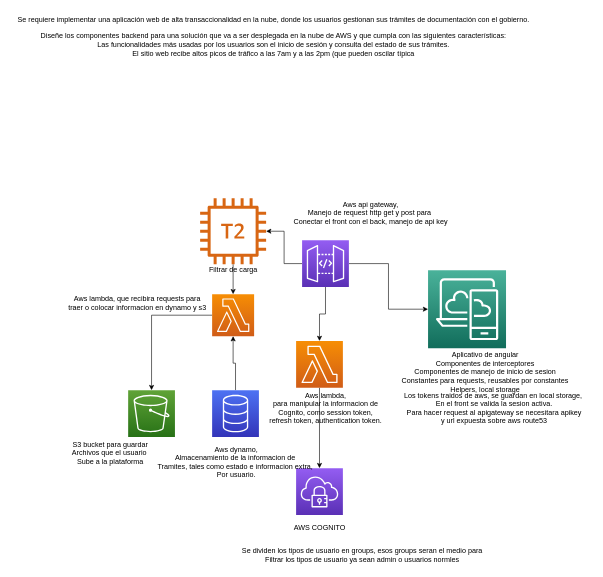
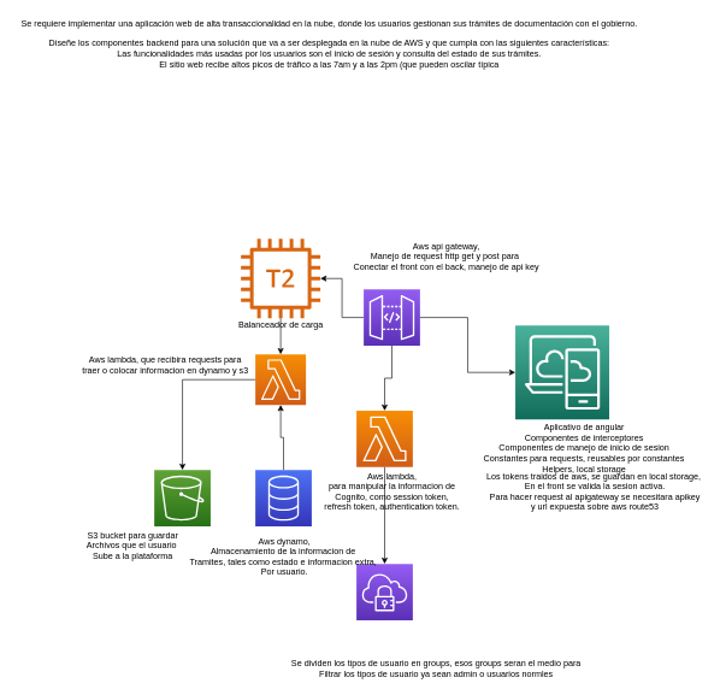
  <mxCell id="0" />
  <mxCell id="1" parent="0" />
  <mxCell id="2" value="&lt;div&gt;Se requiere implementar una aplicación web de alta transaccionalidad en la nube, donde los usuarios gestionan sus trámites de documentación con el gobierno.&lt;/div&gt;&lt;div&gt;&lt;br&gt;&lt;/div&gt;&lt;div&gt;Diseñe los componentes backend para una solución que va a ser desplegada en la nube de AWS y que cumpla con las siguientes características:&lt;/div&gt;&lt;div&gt;Las funcionalidades más usadas por los usuarios son el inicio de sesión y consulta del estado de sus trámites.&lt;/div&gt;&lt;div&gt;El sitio web recibe altos picos de tráfico a las 7am y a las 2pm (que pueden oscilar típica&lt;/div&gt;" style="text;html=1;resizable=0;autosize=1;align=center;verticalAlign=middle;points=[];fillColor=none;strokeColor=none;rounded=0;" vertex="1" parent="1"><mxGeometry x="20" y="20" width="870" height="80" as="geometry" /></mxCell>
  <mxCell id="3" style="edgeStyle=orthogonalEdgeStyle;rounded=0;orthogonalLoop=1;jettySize=auto;html=1;" edge="1" parent="1" source="4" target="14"><mxGeometry relative="1" as="geometry" /></mxCell>
  <mxCell id="4" value="" style="outlineConnect=0;fontColor=#232F3E;gradientColor=#F78E04;gradientDirection=north;fillColor=#D05C17;strokeColor=#ffffff;dashed=0;verticalLabelPosition=bottom;verticalAlign=top;align=center;html=1;fontSize=12;fontStyle=0;aspect=fixed;shape=mxgraph.aws4.resourceIcon;resIcon=mxgraph.aws4.lambda;" vertex="1" parent="1"><mxGeometry x="353" y="490" width="70" height="70" as="geometry" /></mxCell>
  <mxCell id="5" value="" style="edgeStyle=orthogonalEdgeStyle;rounded=0;orthogonalLoop=1;jettySize=auto;html=1;" edge="1" parent="1" source="8" target="11"><mxGeometry relative="1" as="geometry" /></mxCell>
  <mxCell id="6" value="" style="edgeStyle=orthogonalEdgeStyle;rounded=0;orthogonalLoop=1;jettySize=auto;html=1;" edge="1" parent="1" source="8" target="13"><mxGeometry relative="1" as="geometry" /></mxCell>
  <mxCell id="7" style="edgeStyle=orthogonalEdgeStyle;rounded=0;orthogonalLoop=1;jettySize=auto;html=1;" edge="1" parent="1" source="8" target="17"><mxGeometry relative="1" as="geometry" /></mxCell>
  <mxCell id="8" value="" style="outlineConnect=0;fontColor=#232F3E;gradientColor=#945DF2;gradientDirection=north;fillColor=#5A30B5;strokeColor=#ffffff;dashed=0;verticalLabelPosition=bottom;verticalAlign=top;align=center;html=1;fontSize=12;fontStyle=0;aspect=fixed;shape=mxgraph.aws4.resourceIcon;resIcon=mxgraph.aws4.api_gateway;" vertex="1" parent="1"><mxGeometry x="503" y="400" width="78" height="78" as="geometry" /></mxCell>
  <mxCell id="9" value="" style="edgeStyle=orthogonalEdgeStyle;rounded=0;orthogonalLoop=1;jettySize=auto;html=1;" edge="1" parent="1" source="10" target="4"><mxGeometry relative="1" as="geometry" /></mxCell>
  <mxCell id="10" value="" style="outlineConnect=0;fontColor=#232F3E;gradientColor=#4D72F3;gradientDirection=north;fillColor=#3334B9;strokeColor=#ffffff;dashed=0;verticalLabelPosition=bottom;verticalAlign=top;align=center;html=1;fontSize=12;fontStyle=0;aspect=fixed;shape=mxgraph.aws4.resourceIcon;resIcon=mxgraph.aws4.database;" vertex="1" parent="1"><mxGeometry x="353" y="650" width="78" height="78" as="geometry" /></mxCell>
  <mxCell id="11" value="" style="outlineConnect=0;fontColor=#232F3E;gradientColor=#4AB29A;gradientDirection=north;fillColor=#116D5B;strokeColor=#ffffff;dashed=0;verticalLabelPosition=bottom;verticalAlign=top;align=center;html=1;fontSize=12;fontStyle=0;aspect=fixed;shape=mxgraph.aws4.resourceIcon;resIcon=mxgraph.aws4.desktop_and_app_streaming;" vertex="1" parent="1"><mxGeometry x="713" y="450" width="130" height="130" as="geometry" /></mxCell>
  <mxCell id="12" value="" style="edgeStyle=orthogonalEdgeStyle;rounded=0;orthogonalLoop=1;jettySize=auto;html=1;" edge="1" parent="1" source="13" target="15"><mxGeometry relative="1" as="geometry" /></mxCell>
  <mxCell id="13" value="" style="outlineConnect=0;fontColor=#232F3E;gradientColor=#F78E04;gradientDirection=north;fillColor=#D05C17;strokeColor=#ffffff;dashed=0;verticalLabelPosition=bottom;verticalAlign=top;align=center;html=1;fontSize=12;fontStyle=0;aspect=fixed;shape=mxgraph.aws4.resourceIcon;resIcon=mxgraph.aws4.lambda;" vertex="1" parent="1"><mxGeometry x="493" y="568" width="78" height="78" as="geometry" /></mxCell>
  <mxCell id="14" value="" style="outlineConnect=0;fontColor=#232F3E;gradientColor=#60A337;gradientDirection=north;fillColor=#277116;strokeColor=#ffffff;dashed=0;verticalLabelPosition=bottom;verticalAlign=top;align=center;html=1;fontSize=12;fontStyle=0;aspect=fixed;shape=mxgraph.aws4.resourceIcon;resIcon=mxgraph.aws4.s3;" vertex="1" parent="1"><mxGeometry x="213" y="650" width="78" height="78" as="geometry" /></mxCell>
  <mxCell id="15" value="" style="outlineConnect=0;fontColor=#232F3E;gradientColor=#945DF2;gradientDirection=north;fillColor=#5A30B5;strokeColor=#ffffff;dashed=0;verticalLabelPosition=bottom;verticalAlign=top;align=center;html=1;fontSize=12;fontStyle=0;aspect=fixed;shape=mxgraph.aws4.resourceIcon;resIcon=mxgraph.aws4.client_vpn;" vertex="1" parent="1"><mxGeometry x="493" y="780" width="78" height="78" as="geometry" /></mxCell>
  <mxCell id="16" style="edgeStyle=orthogonalEdgeStyle;rounded=0;orthogonalLoop=1;jettySize=auto;html=1;" edge="1" parent="1" source="17" target="4"><mxGeometry relative="1" as="geometry" /></mxCell>
  <mxCell id="17" value="" style="outlineConnect=0;fontColor=#232F3E;gradientColor=none;fillColor=#D86613;strokeColor=none;dashed=0;verticalLabelPosition=bottom;verticalAlign=top;align=center;html=1;fontSize=12;fontStyle=0;aspect=fixed;pointerEvents=1;shape=mxgraph.aws4.t2_instance;" vertex="1" parent="1"><mxGeometry x="333" y="330" width="110" height="110" as="geometry" /></mxCell>
  <mxCell id="18" value="Aplicativo de angular&lt;br&gt;Componentes de interceptores&lt;br&gt;Componentes de manejo de inicio de sesion&lt;br&gt;Constantes para requests, reusables por constantes&lt;br&gt;Helpers, local storage" style="text;html=1;resizable=0;autosize=1;align=center;verticalAlign=middle;points=[];fillColor=none;strokeColor=none;rounded=0;" vertex="1" parent="1"><mxGeometry x="663" y="580" width="290" height="80" as="geometry" /></mxCell>
- <mxCell id="19" value="AWS COGNITO" style="text;html=1;resizable=0;autosize=1;align=center;verticalAlign=middle;points=[];fillColor=none;strokeColor=none;rounded=0;" vertex="1" parent="1"><mxGeometry x="482" y="870" width="100" height="20" as="geometry" /></mxCell>
  <mxCell id="20" value="Aws lambda, &lt;br&gt;para manipular la informacion de&lt;br&gt;Cognito, como session token, &lt;br&gt;refresh token, authentication token." style="text;html=1;resizable=0;autosize=1;align=center;verticalAlign=middle;points=[];fillColor=none;strokeColor=none;rounded=0;" vertex="1" parent="1"><mxGeometry x="442" y="650" width="200" height="60" as="geometry" /></mxCell>
  <mxCell id="21" value="Aws dynamo,&lt;br&gt;Almacenamiento de la informacion de&amp;nbsp;&lt;br&gt;Tramites, tales como estado e informacion extra,&amp;nbsp;&lt;br&gt;Por usuario." style="text;html=1;resizable=0;autosize=1;align=center;verticalAlign=middle;points=[];fillColor=none;strokeColor=none;rounded=0;" vertex="1" parent="1"><mxGeometry x="253" y="740" width="280" height="60" as="geometry" /></mxCell>
  <mxCell id="22" value="S3 bucket para guardar&lt;br&gt;Archivos que el usuario&amp;nbsp;&lt;br&gt;Sube a la plataforma" style="text;html=1;resizable=0;autosize=1;align=center;verticalAlign=middle;points=[];fillColor=none;strokeColor=none;rounded=0;" vertex="1" parent="1"><mxGeometry x="113" y="730" width="140" height="50" as="geometry" /></mxCell>
  <mxCell id="23" value="Aws lambda, que recibira requests para &lt;br&gt;traer o colocar informacion en dynamo y s3" style="text;html=1;resizable=0;autosize=1;align=center;verticalAlign=middle;points=[];fillColor=none;strokeColor=none;rounded=0;" vertex="1" parent="1"><mxGeometry x="103" y="490" width="250" height="30" as="geometry" /></mxCell>
- <mxCell id="24" value="Filtrar de carga" style="text;html=1;resizable=0;autosize=1;align=center;verticalAlign=middle;points=[];fillColor=none;strokeColor=none;rounded=0;" vertex="1" parent="1"><mxGeometry x="323" y="440" width="130" height="20" as="geometry" /></mxCell>
+ <mxCell id="24" value="Balanceador de carga" style="text;html=1;resizable=0;autosize=1;align=center;verticalAlign=middle;points=[];fillColor=none;strokeColor=none;rounded=0;" vertex="1" parent="1"><mxGeometry x="323" y="440" width="130" height="20" as="geometry" /></mxCell>
  <mxCell id="25" value="Aws api gateway,&lt;br&gt;Manejo de request http get y post para&amp;nbsp;&lt;br&gt;Conectar el front con el back, manejo de api key" style="text;html=1;resizable=0;autosize=1;align=center;verticalAlign=middle;points=[];fillColor=none;strokeColor=none;rounded=0;" vertex="1" parent="1"><mxGeometry x="482" y="330" width="270" height="50" as="geometry" /></mxCell>
  <mxCell id="26" value="Los tokens traidos de aws, se guardan en local storage,&amp;nbsp;&lt;br&gt;En el front se valida la sesion activa.&lt;br&gt;Para hacer request al apigateway se necesitara apikey&lt;br&gt;y url expuesta sobre aws route53" style="text;html=1;resizable=0;autosize=1;align=center;verticalAlign=middle;points=[];fillColor=none;strokeColor=none;rounded=0;" vertex="1" parent="1"><mxGeometry x="663" y="650" width="320" height="60" as="geometry" /></mxCell>
  <mxCell id="27" value="Se dividen los tipos de usuario en groups, esos groups seran el medio para&lt;br&gt;Filtrar los tipos de usuario ya sean admin o usuarios normles" style="text;html=1;resizable=0;autosize=1;align=center;verticalAlign=middle;points=[];fillColor=none;strokeColor=none;rounded=0;" vertex="1" parent="1"><mxGeometry x="393" y="910" width="420" height="30" as="geometry" /></mxCell>
